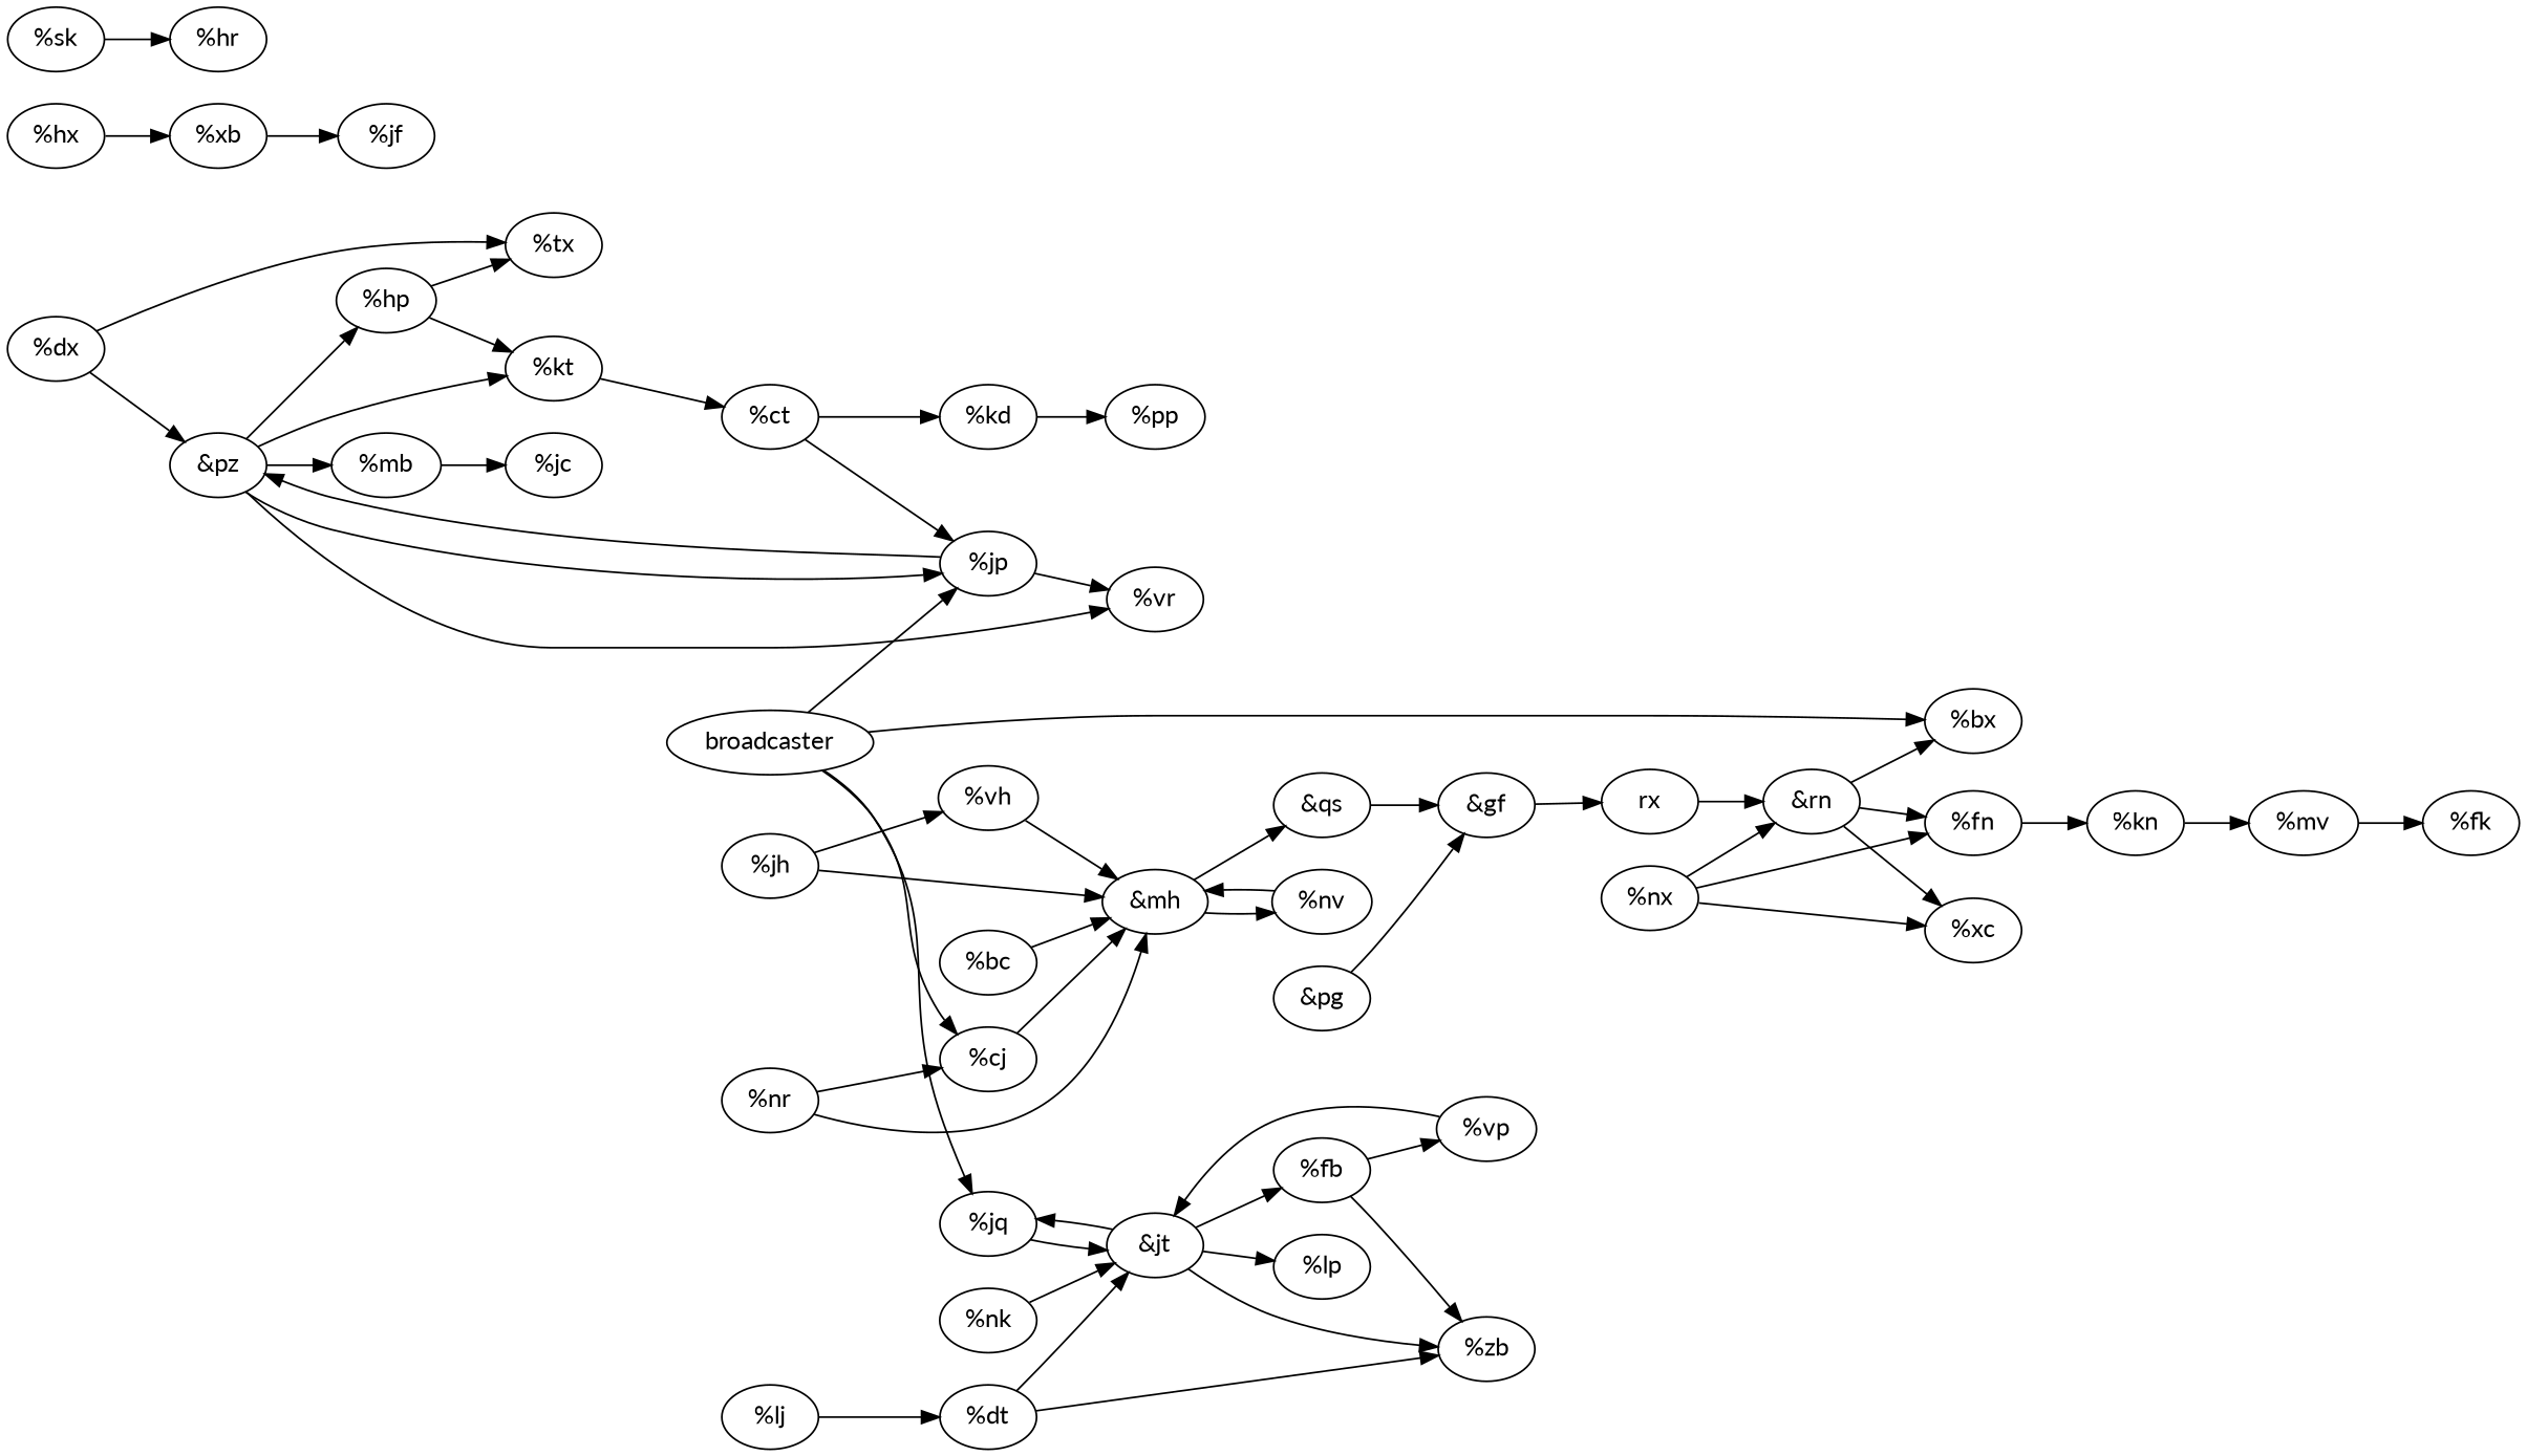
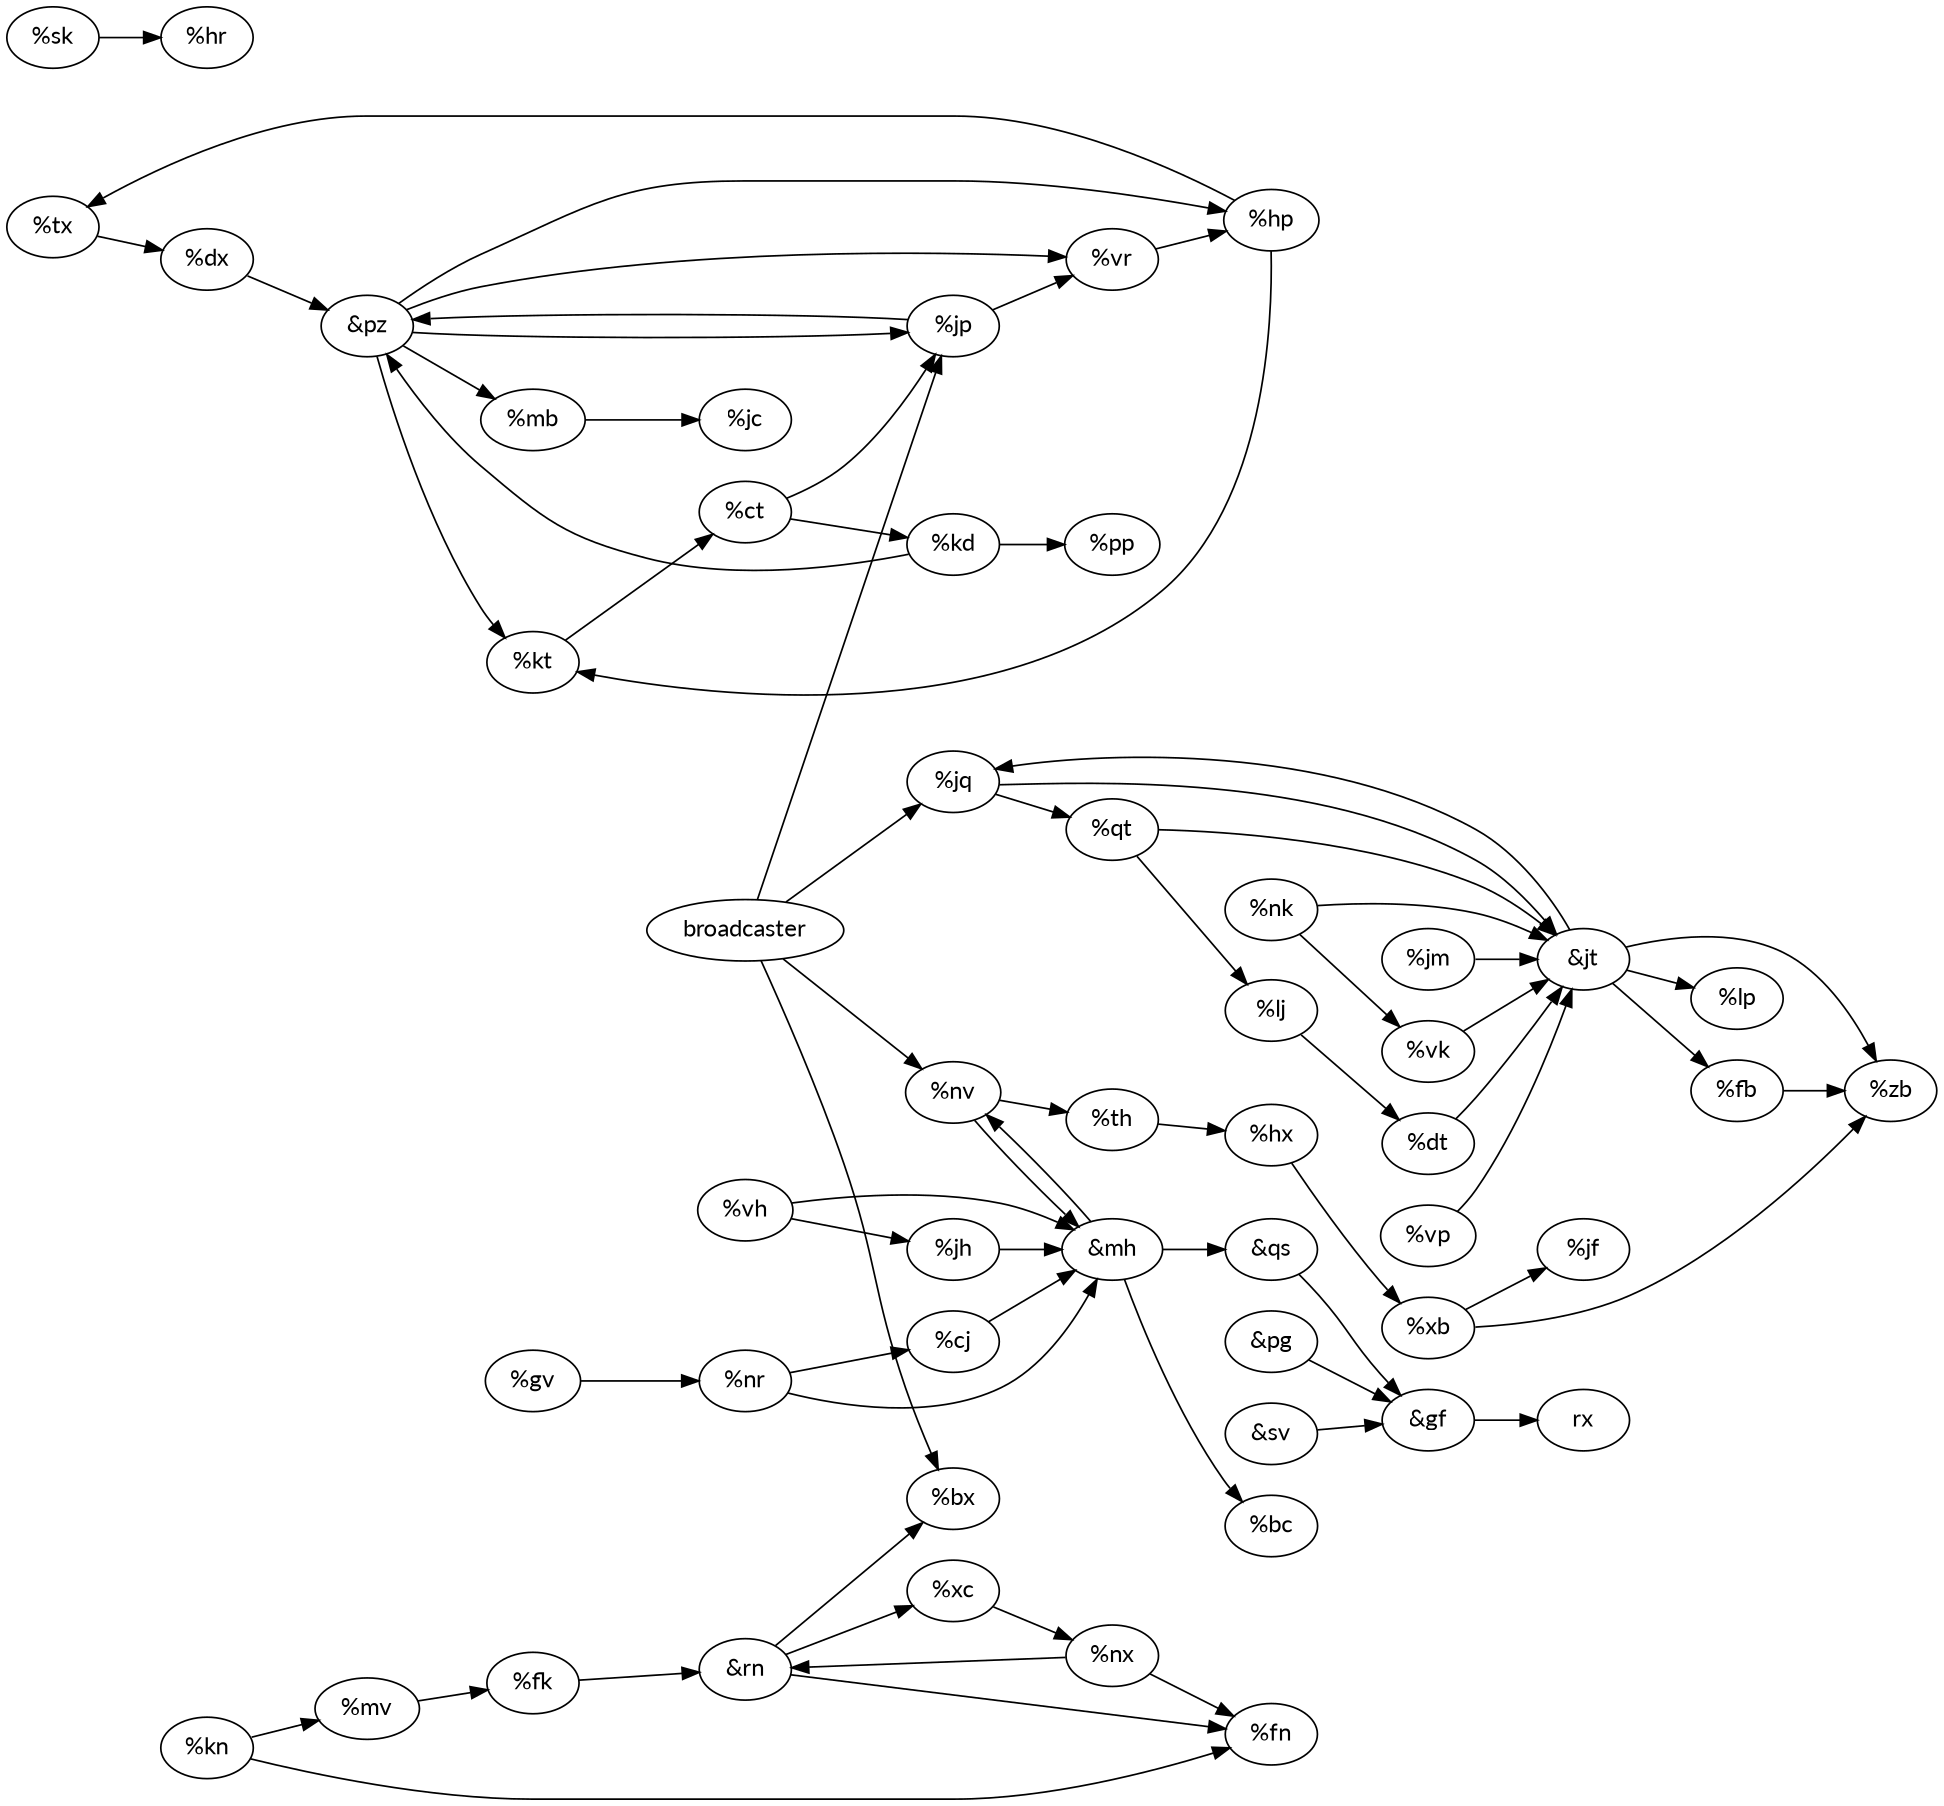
  digraph {
    fontname=Lato
    rankdir=LR
    node [fontname=Lato]
    edge [fontname=Lato]
    n1 [label="%tx"]
    n2 [label="%dx"]
    n3 [label="&pz"]
    n4 [label="%nx"]
    n5 [label="%fn"]
    n6 [label="&rn"]
    n7 [label="%kn"]
    n8 [label="%xc"]
    n9 [label="%bx"]
    n10 [label="%nr"]
    n11 [label="&mh"]
    n12 [label="%cj"]
    n13 [label="&qs"]
    n14 [label="%nv"]
    n15 [label="%bc"]
    n16 [label="%nk"]
    n17 [label="&jt"]
+   n18 [label="%vk"]
    n19 [label="%jq"]
    n20 [label="%lp"]
    n21 [label="%zb"]
    n22 [label="%fb"]
    n23 [label="%mv"]
    n24 [label="%fk"]
    n25 [label="%kt"]
    n26 [label="%mb"]
    n27 [label="%hp"]
    n28 [label="%vr"]
    n29 [label="%jp"]
    n30 [label="%ct"]
    n31 [label="&pg"]
    n32 [label="&gf"]
    n33 [label="%jc"]
+   n34 [label="%qt"]
+   n35 [label="&sv"]
    n36 [label="%vp"]
    rx
    n38 [label="%lj"]
    n39 [label="%dt"]
    n40 [label="%jh"]
    n41 [label="%hx"]
    n42 [label="%xb"]
    n43 [label="%jf"]
    n44 [label="%kd"]
    n45 [label="%pp"]
+   n46 [label="%jm"]
+   n47 [label="%th"]
    n48 [label="%sk"]
    n49 [label="%hr"]
    broadcaster
+   n51 [label="%gv"]
    n52 [label="%vh"]
-   n2 -> n1
+   n1 -> n2
    n2 -> n3
    n3 -> n25
    n3 -> n26
    n3 -> n27
    n3 -> n28
    n3 -> n29
    n4 -> n5
    n4 -> n6
-   n5 -> n7
+   n7 -> n5
    n6 -> n5
    n6 -> n8
    n6 -> n9
    n7 -> n23
-   n4 -> n8
+   n8 -> n4
    n10 -> n11
    n10 -> n12
    n11 -> n13
    n11 -> n14
-   n15 -> n11
+   n11 -> n15
    n12 -> n11
    n13 -> n32
    n14 -> n11
+   n14 -> n47
    n16 -> n17
+   n16 -> n18
    n17 -> n19
    n17 -> n20
    n17 -> n21
    n17 -> n22
+   n18 -> n17
    n19 -> n17
+   n19 -> n34
    n22 -> n21
-   n22 -> n36
    n23 -> n24
-   rx -> n6
+   n24 -> n6
    n25 -> n30
    n26 -> n33
    n27 -> n1
    n27 -> n25
+   n28 -> n27
    n29 -> n3
    n29 -> n28
    n30 -> n29
    n30 -> n44
    n31 -> n32
    n32 -> rx
+   n34 -> n17
+   n34 -> n38
+   n35 -> n32
    n36 -> n17
    n38 -> n39
    n39 -> n17
-   n39 -> n21
+   n42 -> n21
    n40 -> n11
    n41 -> n42
    n42 -> n43
+   n44 -> n3
    n44 -> n45
+   n46 -> n17
+   n47 -> n41
    n48 -> n49
    broadcaster -> n9
-   broadcaster -> n12
+   broadcaster -> n14
    broadcaster -> n19
    broadcaster -> n29
+   n51 -> n10
    n52 -> n11
-   n40 -> n52
+   n52 -> n40
  }
